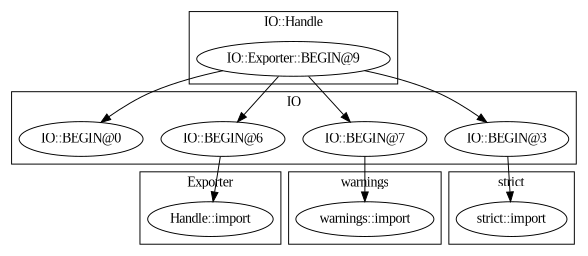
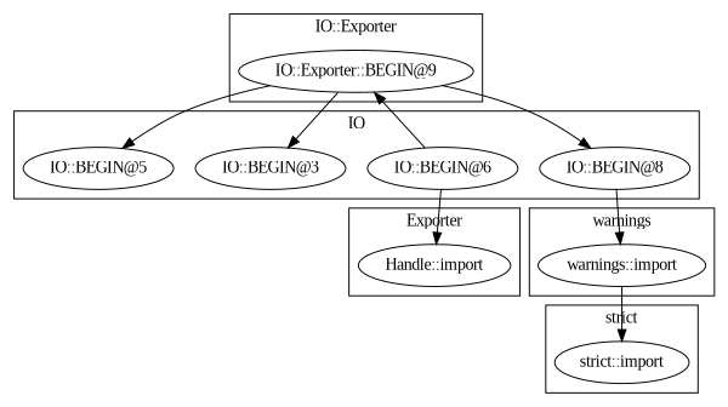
  digraph {
    fontname="Liberation Serif"
    node [fontname="Liberation Serif"]
    edge [fontname="Liberation Serif"]
    n1 [label="Handle::import"]
    n2 [label="IO::Exporter::BEGIN@9"]
    "strict::import"
    "IO::BEGIN@6"
-   "IO::BEGIN@8" [label="IO::BEGIN@7"]
+   "IO::BEGIN@8"
    n6 [label="IO::BEGIN@3"]
-   "IO::BEGIN@5" [label="IO::BEGIN@0"]
+   "IO::BEGIN@5"
    "warnings::import"
    subgraph cluster_1 {
      label=Exporter
      n1
    }
    subgraph cluster_2 {
-     label="IO::Handle"
+     label="IO::Exporter"
      n2
    }
    subgraph cluster_3 {
      label="strict"
      "strict::import"
    }
    subgraph cluster_4 {
      label=IO
      "IO::BEGIN@6"
      "IO::BEGIN@8"
      n6
      "IO::BEGIN@5"
    }
    subgraph cluster_5 {
      label=warnings
      "warnings::import"
    }
-   n2 -> "IO::BEGIN@6"
+   "IO::BEGIN@6" -> n2
    n2 -> "IO::BEGIN@8"
    n2 -> n6
    n2 -> "IO::BEGIN@5"
    "IO::BEGIN@6" -> n1
    "IO::BEGIN@8" -> "warnings::import"
-   n6 -> "strict::import"
+   "warnings::import" -> "strict::import"
  }
